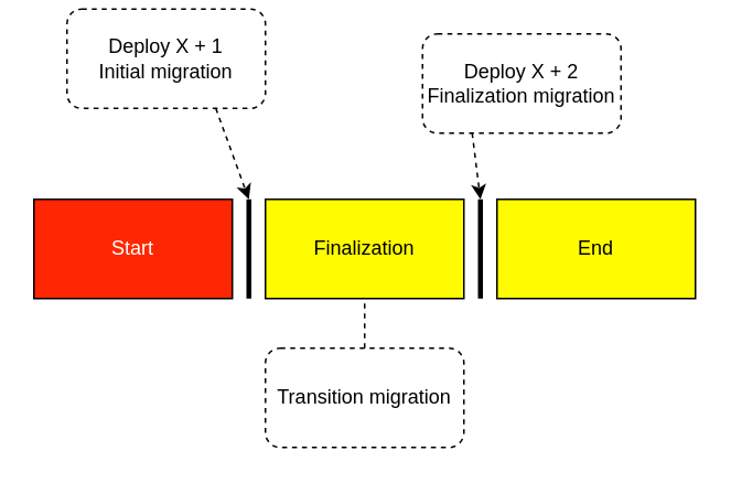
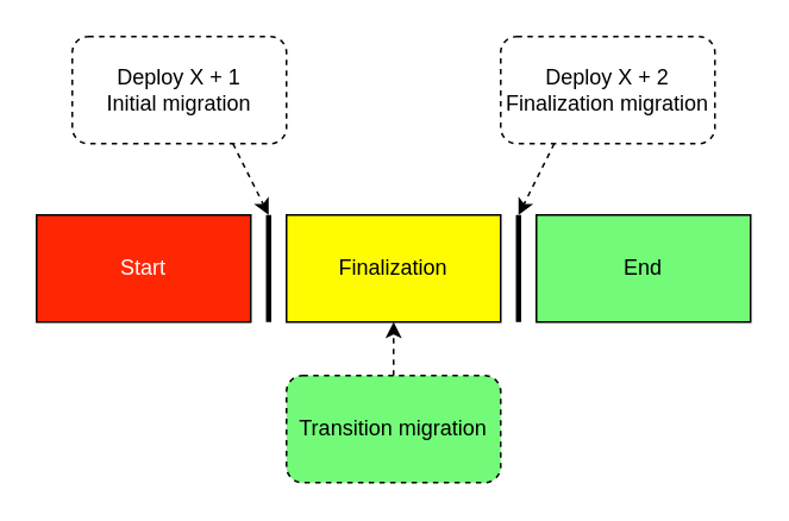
  <mxCell id="0" />
  <mxCell id="1" parent="0" />
  <mxCell id="2" value="Start" style="rounded=0;whiteSpace=wrap;html=1;fillColor=#ff2603;fontColor=#ffffff;strokeColor=#000000;perimeterSpacing=0;" vertex="1" parent="1"><mxGeometry x="20" y="120" width="120" height="60" as="geometry" /></mxCell>
  <mxCell id="3" value="Finalization" style="rounded=0;whiteSpace=wrap;html=1;fillColor=#fffc02;fontColor=#000000;strokeColor=#000000;" vertex="1" parent="1"><mxGeometry x="160" y="120" width="120" height="60" as="geometry" /></mxCell>
- <mxCell id="4" value="End" style="rounded=0;whiteSpace=wrap;html=1;fillColor=#fffc02;" vertex="1" parent="1"><mxGeometry x="300" y="120" width="120" height="60" as="geometry" /></mxCell>
+ <mxCell id="4" value="End" style="rounded=0;whiteSpace=wrap;html=1;fillColor=#73fa79;" vertex="1" parent="1"><mxGeometry x="300" y="120" width="120" height="60" as="geometry" /></mxCell>
  <mxCell id="5" style="rounded=0;orthogonalLoop=1;jettySize=auto;html=1;exitX=0.75;exitY=1;exitDx=0;exitDy=0;dashed=1;" edge="1" parent="1" source="6"><mxGeometry relative="1" as="geometry"><mxPoint x="150" y="120" as="targetPoint" /></mxGeometry></mxCell>
- <mxCell id="6" value="&lt;div&gt;Deploy X + 1&lt;br&gt;&lt;/div&gt;&lt;div&gt;Initial migration&lt;/div&gt;" style="rounded=1;whiteSpace=wrap;html=1;dashed=1;glass=0;" vertex="1" parent="1"><mxGeometry x="40" y="5" width="120" height="60" as="geometry" /></mxCell>
+ <mxCell id="6" value="&lt;div&gt;Deploy X + 1&lt;br&gt;&lt;/div&gt;&lt;div&gt;Initial migration&lt;/div&gt;" style="rounded=1;whiteSpace=wrap;html=1;dashed=1;glass=0;" vertex="1" parent="1"><mxGeometry x="40" y="20" width="120" height="60" as="geometry" /></mxCell>
  <mxCell id="7" style="rounded=0;orthogonalLoop=1;jettySize=auto;html=1;exitX=0.25;exitY=1;exitDx=0;exitDy=0;dashed=1;" edge="1" parent="1" source="8"><mxGeometry relative="1" as="geometry"><mxPoint x="290" y="120" as="targetPoint" /></mxGeometry></mxCell>
- <mxCell id="8" value="&lt;div&gt;Deploy X + 2&lt;br&gt;&lt;/div&gt;&lt;div&gt;Finalization migration&lt;/div&gt;" style="rounded=1;whiteSpace=wrap;html=1;dashed=1;glass=0;" vertex="1" parent="1"><mxGeometry x="255" y="20" width="120" height="60" as="geometry" /></mxCell>
+ <mxCell id="8" value="&lt;div&gt;Deploy X + 2&lt;br&gt;&lt;/div&gt;&lt;div&gt;Finalization migration&lt;/div&gt;" style="rounded=1;whiteSpace=wrap;html=1;dashed=1;glass=0;" vertex="1" parent="1"><mxGeometry x="280" y="20" width="120" height="60" as="geometry" /></mxCell>
  <mxCell id="9" value="" style="endArrow=none;html=1;rounded=0;strokeWidth=3;targetPerimeterSpacing=0;" edge="1" parent="1"><mxGeometry width="50" height="50" relative="1" as="geometry"><mxPoint x="150" y="120" as="sourcePoint" /><mxPoint x="150" y="180" as="targetPoint" /></mxGeometry></mxCell>
  <mxCell id="10" value="" style="endArrow=none;html=1;rounded=0;strokeWidth=3;" edge="1" parent="1"><mxGeometry width="50" height="50" relative="1" as="geometry"><mxPoint x="290" y="120" as="sourcePoint" /><mxPoint x="290" y="180" as="targetPoint" /></mxGeometry></mxCell>
- <mxCell id="11" style="edgeStyle=orthogonalEdgeStyle;rounded=0;orthogonalLoop=1;jettySize=auto;html=1;exitX=0.5;exitY=0;exitDx=0;exitDy=0;entryX=0.5;entryY=1;entryDx=0;entryDy=0;dashed=1;endArrow=none;" edge="1" parent="1" source="12" target="3"><mxGeometry relative="1" as="geometry" /></mxCell>
- <mxCell id="12" value="Transition migration" style="rounded=1;whiteSpace=wrap;html=1;dashed=1;glass=0;" vertex="1" parent="1"><mxGeometry x="160" y="210" width="120" height="60" as="geometry" /></mxCell>
+ <mxCell id="11" style="edgeStyle=orthogonalEdgeStyle;rounded=0;orthogonalLoop=1;jettySize=auto;html=1;exitX=0.5;exitY=0;exitDx=0;exitDy=0;entryX=0.5;entryY=1;entryDx=0;entryDy=0;dashed=1;" edge="1" parent="1" source="12" target="3"><mxGeometry relative="1" as="geometry" /></mxCell>
+ <mxCell id="12" value="Transition migration" style="rounded=1;whiteSpace=wrap;html=1;dashed=1;glass=0;fillColor=#73fa79;" vertex="1" parent="1"><mxGeometry x="160" y="210" width="120" height="60" as="geometry" /></mxCell>
